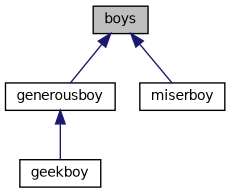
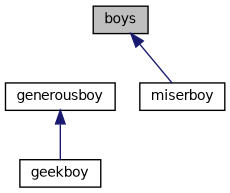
  digraph {
    node [color=black fillcolor=white fontname=Helvetica fontsize=10 shape=record style=filled]
    edge [color=midnightblue dir=back fontname=Helvetica fontsize=10 labelfontname=Helvetica labelfontsize=10 style=solid]
    n1 [fillcolor=grey75 fontcolor=black height=0.2 label=boys width=0.4]
    n2 [height=0.2 label=generousboy width=0.4]
    n3 [height=0.2 label=miserboy width=0.4]
    n4 [height=0.2 label=geekboy width=0.4]
-   n1 -> n2
    n1 -> n3
    n2 -> n4
  }
